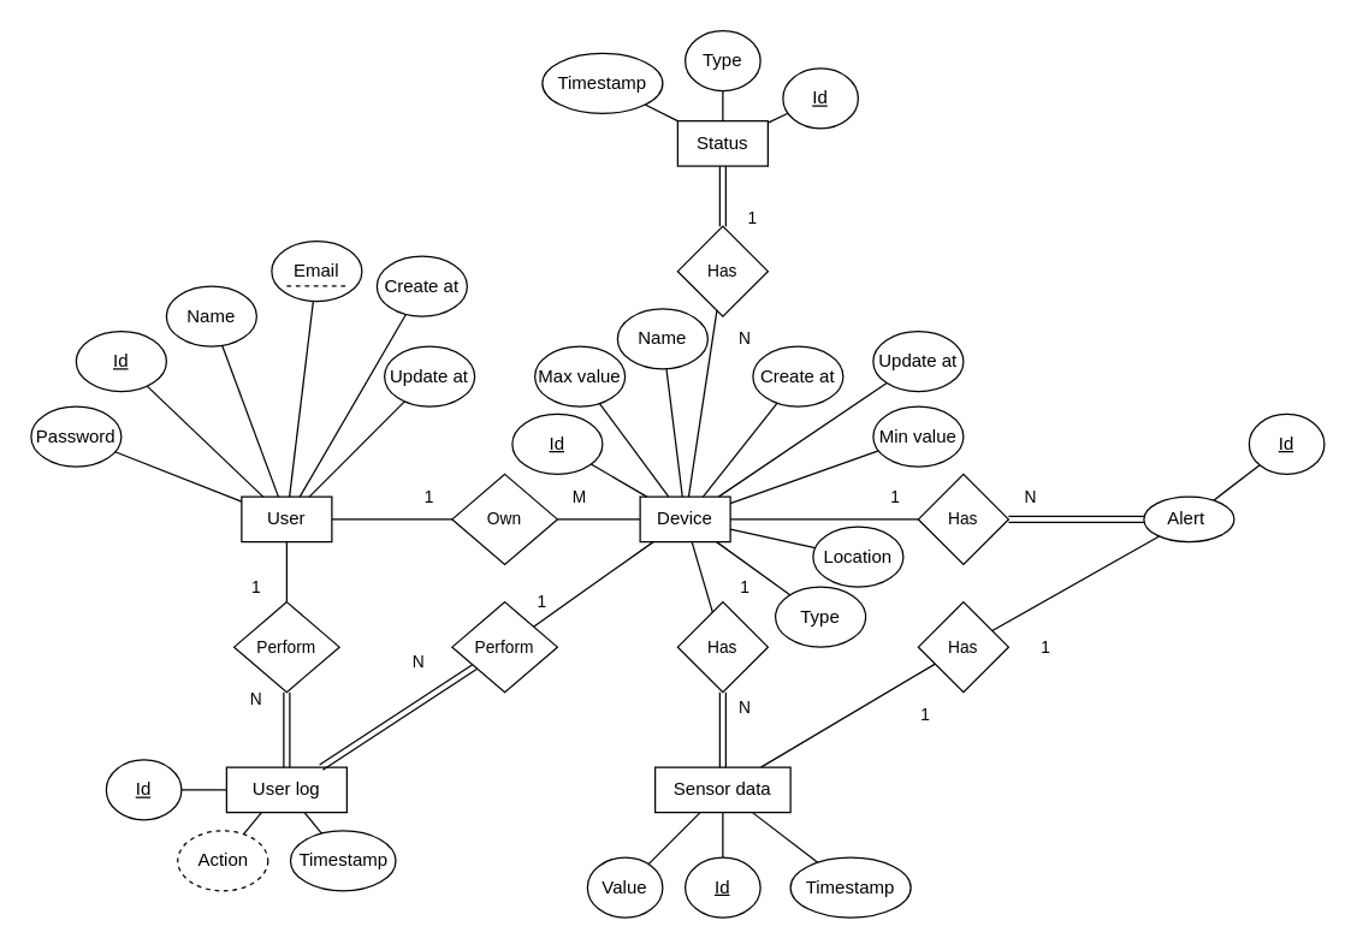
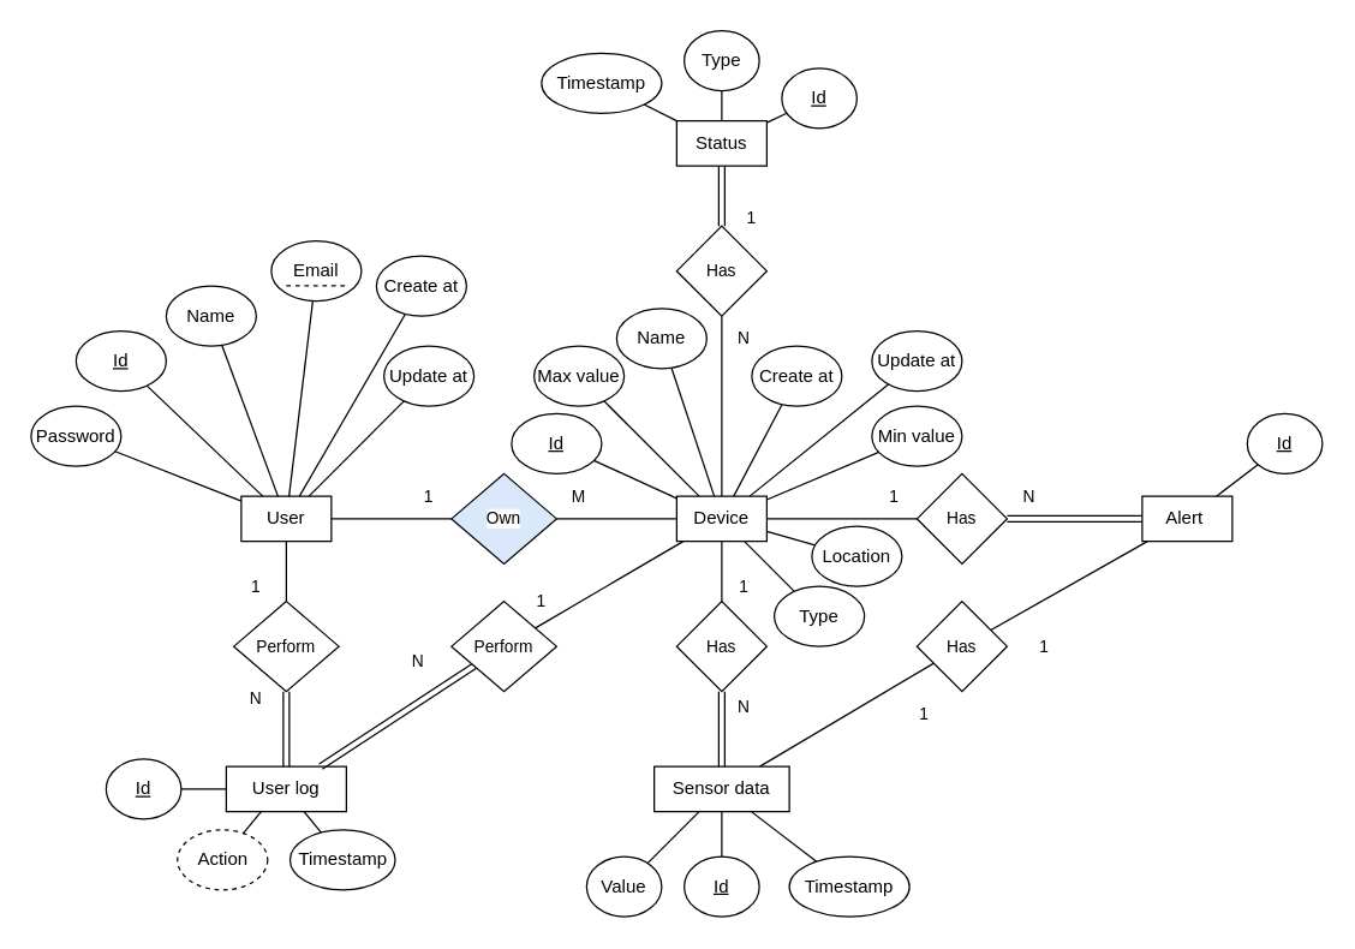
  <mxCell id="0" />
  <mxCell id="1" parent="0" />
  <mxCell id="2" style="edgeStyle=none;shape=connector;rounded=0;orthogonalLoop=1;jettySize=auto;html=1;strokeColor=default;align=center;verticalAlign=middle;fontFamily=Helvetica;fontSize=11;fontColor=default;labelBackgroundColor=default;endArrow=none;endFill=0;" parent="1" source="52" target="11" edge="1"><mxGeometry relative="1" as="geometry" /></mxCell>
  <mxCell id="3" style="edgeStyle=none;shape=connector;rounded=0;orthogonalLoop=1;jettySize=auto;html=1;strokeColor=default;align=center;verticalAlign=middle;fontFamily=Helvetica;fontSize=11;fontColor=default;labelBackgroundColor=default;endArrow=none;endFill=0;" parent="1" source="41" target="11" edge="1"><mxGeometry relative="1" as="geometry" /></mxCell>
  <mxCell id="4" value="" style="edgeStyle=none;shape=connector;rounded=0;orthogonalLoop=1;jettySize=auto;html=1;strokeColor=default;align=center;verticalAlign=middle;fontFamily=Helvetica;fontSize=11;fontColor=default;labelBackgroundColor=default;endArrow=none;endFill=0;" parent="1" source="6" target="28" edge="1"><mxGeometry relative="1" as="geometry" /></mxCell>
  <mxCell id="5" value="" style="edgeStyle=orthogonalEdgeStyle;rounded=0;orthogonalLoop=1;jettySize=auto;html=1;startArrow=none;startFill=0;endArrow=none;endFill=0;" parent="1" source="6" target="67" edge="1"><mxGeometry relative="1" as="geometry" /></mxCell>
  <mxCell id="6" value="User" style="rounded=0;whiteSpace=wrap;html=1;" parent="1" vertex="1"><mxGeometry x="160" y="330" width="60" height="30" as="geometry" /></mxCell>
  <mxCell id="7" value="" style="edgeStyle=none;shape=connector;rounded=0;orthogonalLoop=1;jettySize=auto;html=1;strokeColor=default;align=center;verticalAlign=middle;fontFamily=Helvetica;fontSize=11;fontColor=default;labelBackgroundColor=default;endArrow=none;endFill=0;" parent="1" source="11" target="47" edge="1"><mxGeometry relative="1" as="geometry" /></mxCell>
  <mxCell id="8" value="" style="edgeStyle=none;shape=connector;rounded=0;orthogonalLoop=1;jettySize=auto;html=1;strokeColor=default;align=center;verticalAlign=middle;fontFamily=Helvetica;fontSize=11;fontColor=default;labelBackgroundColor=default;endArrow=none;endFill=0;" parent="1" source="11" target="55" edge="1"><mxGeometry relative="1" as="geometry" /></mxCell>
  <mxCell id="9" style="edgeStyle=none;shape=connector;rounded=0;orthogonalLoop=1;jettySize=auto;html=1;strokeColor=default;align=center;verticalAlign=middle;fontFamily=Helvetica;fontSize=11;fontColor=default;labelBackgroundColor=default;startArrow=none;startFill=0;endArrow=none;endFill=0;" parent="1" source="11" target="69" edge="1"><mxGeometry relative="1" as="geometry" /></mxCell>
  <mxCell id="10" style="rounded=0;orthogonalLoop=1;jettySize=auto;html=1;endArrow=none;endFill=0;" edge="1" parent="1" source="11" target="76"><mxGeometry relative="1" as="geometry" /></mxCell>
- <mxCell id="11" value="&lt;div&gt;Device&lt;/div&gt;" style="rounded=0;whiteSpace=wrap;html=1;" parent="1" vertex="1"><mxGeometry x="425" y="330" width="60" height="30" as="geometry" /></mxCell>
+ <mxCell id="11" value="&lt;div&gt;Device&lt;/div&gt;" style="rounded=0;whiteSpace=wrap;html=1;" parent="1" vertex="1"><mxGeometry x="450" y="330" width="60" height="30" as="geometry" /></mxCell>
  <mxCell id="12" style="rounded=0;orthogonalLoop=1;jettySize=auto;html=1;endArrow=none;endFill=0;" parent="1" source="14" target="64" edge="1"><mxGeometry relative="1" as="geometry" /></mxCell>
  <mxCell id="13" style="edgeStyle=none;shape=connector;rounded=0;orthogonalLoop=1;jettySize=auto;html=1;strokeColor=default;align=center;verticalAlign=middle;fontFamily=Helvetica;fontSize=11;fontColor=default;labelBackgroundColor=default;endArrow=none;endFill=0;" edge="1" parent="1" source="14" target="86"><mxGeometry relative="1" as="geometry" /></mxCell>
  <mxCell id="14" value="&lt;div&gt;Sensor data&lt;/div&gt;" style="rounded=0;whiteSpace=wrap;html=1;" parent="1" vertex="1"><mxGeometry x="435" y="510" width="90" height="30" as="geometry" /></mxCell>
  <mxCell id="15" style="rounded=0;orthogonalLoop=1;jettySize=auto;html=1;endArrow=none;endFill=0;" parent="1" source="16" target="6" edge="1"><mxGeometry relative="1" as="geometry" /></mxCell>
  <mxCell id="16" value="&lt;u&gt;Id&lt;/u&gt;" style="ellipse;whiteSpace=wrap;html=1;" parent="1" vertex="1"><mxGeometry x="50" y="220" width="60" height="40" as="geometry" /></mxCell>
  <mxCell id="17" value="" style="edgeStyle=none;shape=connector;rounded=0;orthogonalLoop=1;jettySize=auto;html=1;strokeColor=default;align=center;verticalAlign=middle;fontFamily=Helvetica;fontSize=11;fontColor=default;labelBackgroundColor=default;endArrow=none;endFill=0;" parent="1" source="18" target="6" edge="1"><mxGeometry relative="1" as="geometry" /></mxCell>
  <mxCell id="18" value="Name" style="ellipse;whiteSpace=wrap;html=1;" parent="1" vertex="1"><mxGeometry x="110" y="190" width="60" height="40" as="geometry" /></mxCell>
  <mxCell id="19" style="edgeStyle=none;shape=connector;rounded=0;orthogonalLoop=1;jettySize=auto;html=1;strokeColor=default;align=center;verticalAlign=middle;fontFamily=Helvetica;fontSize=11;fontColor=default;labelBackgroundColor=default;endArrow=none;endFill=0;" parent="1" source="20" target="6" edge="1"><mxGeometry relative="1" as="geometry" /></mxCell>
  <mxCell id="20" value="Email" style="ellipse;whiteSpace=wrap;html=1;" parent="1" vertex="1"><mxGeometry x="180" y="160" width="60" height="40" as="geometry" /></mxCell>
  <mxCell id="21" style="edgeStyle=none;shape=connector;rounded=0;orthogonalLoop=1;jettySize=auto;html=1;strokeColor=default;align=center;verticalAlign=middle;fontFamily=Helvetica;fontSize=11;fontColor=default;labelBackgroundColor=default;endArrow=none;endFill=0;" parent="1" source="22" target="6" edge="1"><mxGeometry relative="1" as="geometry" /></mxCell>
  <mxCell id="22" value="Password" style="ellipse;whiteSpace=wrap;html=1;" parent="1" vertex="1"><mxGeometry x="20" y="270" width="60" height="40" as="geometry" /></mxCell>
  <mxCell id="23" style="edgeStyle=none;shape=connector;rounded=0;orthogonalLoop=1;jettySize=auto;html=1;strokeColor=default;align=center;verticalAlign=middle;fontFamily=Helvetica;fontSize=11;fontColor=default;labelBackgroundColor=default;endArrow=none;endFill=0;" parent="1" source="24" target="6" edge="1"><mxGeometry relative="1" as="geometry" /></mxCell>
  <mxCell id="24" value="Create at" style="ellipse;whiteSpace=wrap;html=1;" parent="1" vertex="1"><mxGeometry x="250" y="170" width="60" height="40" as="geometry" /></mxCell>
  <mxCell id="25" style="edgeStyle=none;shape=connector;rounded=0;orthogonalLoop=1;jettySize=auto;html=1;strokeColor=default;align=center;verticalAlign=middle;fontFamily=Helvetica;fontSize=11;fontColor=default;labelBackgroundColor=default;endArrow=none;endFill=0;" parent="1" source="26" target="6" edge="1"><mxGeometry relative="1" as="geometry" /></mxCell>
  <mxCell id="26" value="Update at" style="ellipse;whiteSpace=wrap;html=1;" parent="1" vertex="1"><mxGeometry x="255" y="230" width="60" height="40" as="geometry" /></mxCell>
  <mxCell id="27" value="" style="edgeStyle=none;shape=connector;rounded=0;orthogonalLoop=1;jettySize=auto;html=1;strokeColor=default;align=center;verticalAlign=middle;fontFamily=Helvetica;fontSize=11;fontColor=default;labelBackgroundColor=default;endArrow=none;endFill=0;" parent="1" source="28" target="11" edge="1"><mxGeometry relative="1" as="geometry" /></mxCell>
- <mxCell id="28" value="Own" style="rhombus;whiteSpace=wrap;html=1;fontFamily=Helvetica;fontSize=11;fontColor=default;labelBackgroundColor=default;" parent="1" vertex="1"><mxGeometry x="300" y="315" width="70" height="60" as="geometry" /></mxCell>
+ <mxCell id="28" value="Own" style="rhombus;whiteSpace=wrap;html=1;fontFamily=Helvetica;fontSize=11;fontColor=default;labelBackgroundColor=default;fillColor=#dae8fc;" parent="1" vertex="1"><mxGeometry x="300" y="315" width="70" height="60" as="geometry" /></mxCell>
  <mxCell id="29" value="1" style="text;html=1;align=center;verticalAlign=middle;whiteSpace=wrap;rounded=0;fontFamily=Helvetica;fontSize=11;fontColor=default;labelBackgroundColor=default;" parent="1" vertex="1"><mxGeometry x="270" y="315" width="30" height="30" as="geometry" /></mxCell>
  <mxCell id="30" value="M" style="text;html=1;align=center;verticalAlign=middle;whiteSpace=wrap;rounded=0;fontFamily=Helvetica;fontSize=11;fontColor=default;labelBackgroundColor=default;" parent="1" vertex="1"><mxGeometry x="370" y="315" width="30" height="30" as="geometry" /></mxCell>
  <mxCell id="31" style="edgeStyle=none;shape=connector;rounded=0;orthogonalLoop=1;jettySize=auto;html=1;strokeColor=default;align=center;verticalAlign=middle;fontFamily=Helvetica;fontSize=11;fontColor=default;labelBackgroundColor=default;endArrow=none;endFill=0;" parent="1" source="32" target="11" edge="1"><mxGeometry relative="1" as="geometry" /></mxCell>
  <mxCell id="32" value="&lt;u&gt;Id&lt;/u&gt;" style="ellipse;whiteSpace=wrap;html=1;" parent="1" vertex="1"><mxGeometry x="340" y="275" width="60" height="40" as="geometry" /></mxCell>
  <mxCell id="33" style="edgeStyle=none;shape=connector;rounded=0;orthogonalLoop=1;jettySize=auto;html=1;strokeColor=default;align=center;verticalAlign=middle;fontFamily=Helvetica;fontSize=11;fontColor=default;labelBackgroundColor=default;endArrow=none;endFill=0;" parent="1" source="34" target="11" edge="1"><mxGeometry relative="1" as="geometry" /></mxCell>
  <mxCell id="34" value="Name" style="ellipse;whiteSpace=wrap;html=1;" parent="1" vertex="1"><mxGeometry x="410" y="205" width="60" height="40" as="geometry" /></mxCell>
  <mxCell id="35" style="edgeStyle=none;shape=connector;rounded=0;orthogonalLoop=1;jettySize=auto;html=1;strokeColor=default;align=center;verticalAlign=middle;fontFamily=Helvetica;fontSize=11;fontColor=default;labelBackgroundColor=default;endArrow=none;endFill=0;" parent="1" source="36" target="11" edge="1"><mxGeometry relative="1" as="geometry" /></mxCell>
  <mxCell id="36" value="Type" style="ellipse;whiteSpace=wrap;html=1;" parent="1" vertex="1"><mxGeometry x="515" y="390" width="60" height="40" as="geometry" /></mxCell>
  <mxCell id="37" style="edgeStyle=none;shape=connector;rounded=0;orthogonalLoop=1;jettySize=auto;html=1;strokeColor=default;align=center;verticalAlign=middle;fontFamily=Helvetica;fontSize=11;fontColor=default;labelBackgroundColor=default;endArrow=none;endFill=0;" parent="1" source="39" target="11" edge="1"><mxGeometry relative="1" as="geometry" /></mxCell>
  <mxCell id="38" style="edgeStyle=none;shape=connector;rounded=0;orthogonalLoop=1;jettySize=auto;html=1;strokeColor=default;align=center;verticalAlign=middle;fontFamily=Helvetica;fontSize=11;fontColor=default;labelBackgroundColor=default;endArrow=none;endFill=0;" parent="1" source="40" target="11" edge="1"><mxGeometry relative="1" as="geometry" /></mxCell>
  <mxCell id="39" value="Location" style="ellipse;whiteSpace=wrap;html=1;" parent="1" vertex="1"><mxGeometry x="540" y="350" width="60" height="40" as="geometry" /></mxCell>
  <mxCell id="40" value="Create at" style="ellipse;whiteSpace=wrap;html=1;" parent="1" vertex="1"><mxGeometry x="500" y="230" width="60" height="40" as="geometry" /></mxCell>
  <mxCell id="41" value="Update at" style="ellipse;whiteSpace=wrap;html=1;" parent="1" vertex="1"><mxGeometry x="580" y="220" width="60" height="40" as="geometry" /></mxCell>
  <mxCell id="42" style="edgeStyle=none;shape=connector;rounded=0;orthogonalLoop=1;jettySize=auto;html=1;strokeColor=default;align=center;verticalAlign=middle;fontFamily=Helvetica;fontSize=11;fontColor=default;labelBackgroundColor=default;endArrow=none;endFill=0;" parent="1" source="43" edge="1"><mxGeometry relative="1" as="geometry"><mxPoint x="173.263" y="539.997" as="targetPoint" /></mxGeometry></mxCell>
  <mxCell id="43" value="Action" style="ellipse;whiteSpace=wrap;html=1;dashed=1;" parent="1" vertex="1"><mxGeometry x="117.5" y="552.2" width="60" height="40" as="geometry" /></mxCell>
  <mxCell id="44" style="edgeStyle=none;shape=connector;rounded=0;orthogonalLoop=1;jettySize=auto;html=1;strokeColor=default;align=center;verticalAlign=middle;fontFamily=Helvetica;fontSize=11;fontColor=default;labelBackgroundColor=default;endArrow=none;endFill=0;" parent="1" source="45" edge="1"><mxGeometry relative="1" as="geometry"><mxPoint x="201.737" y="539.997" as="targetPoint" /></mxGeometry></mxCell>
  <mxCell id="45" value="Timestamp" style="ellipse;whiteSpace=wrap;html=1;" parent="1" vertex="1"><mxGeometry x="192.5" y="552.2" width="70" height="40" as="geometry" /></mxCell>
  <mxCell id="46" value="" style="edgeStyle=none;shape=link;rounded=0;orthogonalLoop=1;jettySize=auto;html=1;strokeColor=default;align=center;verticalAlign=middle;fontFamily=Helvetica;fontSize=11;fontColor=default;labelBackgroundColor=default;endArrow=none;endFill=0;" parent="1" source="47" target="14" edge="1"><mxGeometry relative="1" as="geometry" /></mxCell>
  <mxCell id="47" value="Has" style="rhombus;whiteSpace=wrap;html=1;fontFamily=Helvetica;fontSize=11;fontColor=default;labelBackgroundColor=default;" parent="1" vertex="1"><mxGeometry x="450" y="400" width="60" height="60" as="geometry" /></mxCell>
  <mxCell id="48" value="N" style="text;html=1;align=center;verticalAlign=middle;whiteSpace=wrap;rounded=0;fontFamily=Helvetica;fontSize=11;fontColor=default;labelBackgroundColor=default;" parent="1" vertex="1"><mxGeometry x="480" y="455" width="30" height="30" as="geometry" /></mxCell>
  <mxCell id="49" value="1" style="text;html=1;align=center;verticalAlign=middle;whiteSpace=wrap;rounded=0;fontFamily=Helvetica;fontSize=11;fontColor=default;labelBackgroundColor=default;" parent="1" vertex="1"><mxGeometry x="480" y="375" width="30" height="30" as="geometry" /></mxCell>
  <mxCell id="50" style="edgeStyle=none;shape=connector;rounded=0;orthogonalLoop=1;jettySize=auto;html=1;strokeColor=default;align=center;verticalAlign=middle;fontFamily=Helvetica;fontSize=11;fontColor=default;labelBackgroundColor=default;endArrow=none;endFill=0;" parent="1" source="51" target="11" edge="1"><mxGeometry relative="1" as="geometry" /></mxCell>
  <mxCell id="51" value="Min value" style="ellipse;whiteSpace=wrap;html=1;" parent="1" vertex="1"><mxGeometry x="580" y="270" width="60" height="40" as="geometry" /></mxCell>
  <mxCell id="52" value="Max value" style="ellipse;whiteSpace=wrap;html=1;" parent="1" vertex="1"><mxGeometry x="355" y="230" width="60" height="40" as="geometry" /></mxCell>
- <mxCell id="53" value="&lt;div&gt;Alert&amp;nbsp;&lt;/div&gt;" style="ellipse;whiteSpace=wrap;html=1;" parent="1" vertex="1"><mxGeometry x="760" y="330" width="60" height="30" as="geometry" /></mxCell>
+ <mxCell id="53" value="&lt;div&gt;Alert&amp;nbsp;&lt;/div&gt;" style="rounded=0;whiteSpace=wrap;html=1;" parent="1" vertex="1"><mxGeometry x="760" y="330" width="60" height="30" as="geometry" /></mxCell>
  <mxCell id="54" value="" style="edgeStyle=none;shape=link;rounded=0;orthogonalLoop=1;jettySize=auto;html=1;strokeColor=default;align=center;verticalAlign=middle;fontFamily=Helvetica;fontSize=11;fontColor=default;labelBackgroundColor=default;endArrow=none;endFill=0;" parent="1" source="55" target="53" edge="1"><mxGeometry relative="1" as="geometry" /></mxCell>
  <mxCell id="55" value="Has" style="rhombus;whiteSpace=wrap;html=1;fontFamily=Helvetica;fontSize=11;fontColor=default;labelBackgroundColor=default;" parent="1" vertex="1"><mxGeometry x="610" y="315" width="60" height="60" as="geometry" /></mxCell>
  <mxCell id="56" value="1" style="text;html=1;align=center;verticalAlign=middle;whiteSpace=wrap;rounded=0;fontFamily=Helvetica;fontSize=11;fontColor=default;labelBackgroundColor=default;" parent="1" vertex="1"><mxGeometry x="580" y="315" width="30" height="30" as="geometry" /></mxCell>
  <mxCell id="57" value="N" style="text;html=1;align=center;verticalAlign=middle;whiteSpace=wrap;rounded=0;fontFamily=Helvetica;fontSize=11;fontColor=default;labelBackgroundColor=default;" parent="1" vertex="1"><mxGeometry x="670" y="315" width="30" height="30" as="geometry" /></mxCell>
  <mxCell id="58" style="edgeStyle=none;shape=connector;rounded=0;orthogonalLoop=1;jettySize=auto;html=1;strokeColor=default;align=center;verticalAlign=middle;fontFamily=Helvetica;fontSize=11;fontColor=default;labelBackgroundColor=default;endArrow=none;endFill=0;" parent="1" source="59" target="53" edge="1"><mxGeometry relative="1" as="geometry" /></mxCell>
  <mxCell id="59" value="&lt;u&gt;Id&lt;/u&gt;" style="ellipse;whiteSpace=wrap;html=1;" parent="1" vertex="1"><mxGeometry x="830" y="275" width="50" height="40" as="geometry" /></mxCell>
  <mxCell id="60" style="edgeStyle=none;shape=connector;rounded=0;orthogonalLoop=1;jettySize=auto;html=1;strokeColor=default;align=center;verticalAlign=middle;fontFamily=Helvetica;fontSize=11;fontColor=default;labelBackgroundColor=default;endArrow=none;endFill=0;" parent="1" source="61" target="14" edge="1"><mxGeometry relative="1" as="geometry" /></mxCell>
  <mxCell id="61" value="Value" style="ellipse;whiteSpace=wrap;html=1;" parent="1" vertex="1"><mxGeometry x="390" y="570" width="50" height="40" as="geometry" /></mxCell>
  <mxCell id="62" style="edgeStyle=none;shape=connector;rounded=0;orthogonalLoop=1;jettySize=auto;html=1;strokeColor=default;align=center;verticalAlign=middle;fontFamily=Helvetica;fontSize=11;fontColor=default;labelBackgroundColor=default;endArrow=none;endFill=0;" parent="1" source="63" target="14" edge="1"><mxGeometry relative="1" as="geometry" /></mxCell>
  <mxCell id="63" value="&lt;u&gt;Id&lt;/u&gt;" style="ellipse;whiteSpace=wrap;html=1;" parent="1" vertex="1"><mxGeometry x="455" y="570" width="50" height="40" as="geometry" /></mxCell>
  <mxCell id="64" value="Timestamp" style="ellipse;whiteSpace=wrap;html=1;" parent="1" vertex="1"><mxGeometry x="525" y="570" width="80" height="40" as="geometry" /></mxCell>
  <mxCell id="65" value="User log" style="rounded=0;whiteSpace=wrap;html=1;" parent="1" vertex="1"><mxGeometry x="150" y="510" width="80" height="30" as="geometry" /></mxCell>
  <mxCell id="66" value="" style="shape=link;rounded=0;orthogonalLoop=1;jettySize=auto;html=1;strokeColor=default;align=center;verticalAlign=middle;fontFamily=Helvetica;fontSize=11;fontColor=default;labelBackgroundColor=default;startArrow=none;startFill=0;endArrow=none;endFill=0;" parent="1" source="67" target="65" edge="1"><mxGeometry relative="1" as="geometry" /></mxCell>
  <mxCell id="67" value="Perform" style="rhombus;whiteSpace=wrap;html=1;fontFamily=Helvetica;fontSize=11;fontColor=default;labelBackgroundColor=default;" parent="1" vertex="1"><mxGeometry x="155" y="400" width="70" height="60" as="geometry" /></mxCell>
  <mxCell id="68" style="edgeStyle=none;shape=link;rounded=0;orthogonalLoop=1;jettySize=auto;html=1;strokeColor=default;align=center;verticalAlign=middle;fontFamily=Helvetica;fontSize=11;fontColor=default;labelBackgroundColor=default;startArrow=none;startFill=0;endArrow=none;endFill=0;" parent="1" source="69" target="65" edge="1"><mxGeometry relative="1" as="geometry" /></mxCell>
  <mxCell id="69" value="Perform" style="rhombus;whiteSpace=wrap;html=1;fontFamily=Helvetica;fontSize=11;fontColor=default;labelBackgroundColor=default;" parent="1" vertex="1"><mxGeometry x="300" y="400" width="70" height="60" as="geometry" /></mxCell>
  <mxCell id="70" value="N" style="text;html=1;align=center;verticalAlign=middle;whiteSpace=wrap;rounded=0;fontFamily=Helvetica;fontSize=11;fontColor=default;labelBackgroundColor=default;" parent="1" vertex="1"><mxGeometry x="262.5" y="425" width="30" height="30" as="geometry" /></mxCell>
  <mxCell id="71" value="1" style="text;html=1;align=center;verticalAlign=middle;whiteSpace=wrap;rounded=0;fontFamily=Helvetica;fontSize=11;fontColor=default;labelBackgroundColor=default;" parent="1" vertex="1"><mxGeometry x="345" y="385" width="30" height="30" as="geometry" /></mxCell>
  <mxCell id="72" value="N" style="text;html=1;align=center;verticalAlign=middle;whiteSpace=wrap;rounded=0;fontFamily=Helvetica;fontSize=11;fontColor=default;labelBackgroundColor=default;" parent="1" vertex="1"><mxGeometry x="155" y="450" width="30" height="30" as="geometry" /></mxCell>
  <mxCell id="73" value="1" style="text;html=1;align=center;verticalAlign=middle;whiteSpace=wrap;rounded=0;fontFamily=Helvetica;fontSize=11;fontColor=default;labelBackgroundColor=default;" parent="1" vertex="1"><mxGeometry x="155" y="375" width="30" height="30" as="geometry" /></mxCell>
  <mxCell id="74" value="&lt;div&gt;Status&lt;/div&gt;" style="rounded=0;whiteSpace=wrap;html=1;" vertex="1" parent="1"><mxGeometry x="450" y="80" width="60" height="30" as="geometry" /></mxCell>
  <mxCell id="75" style="edgeStyle=none;shape=link;rounded=0;orthogonalLoop=1;jettySize=auto;html=1;strokeColor=default;align=center;verticalAlign=middle;fontFamily=Helvetica;fontSize=11;fontColor=default;labelBackgroundColor=default;endArrow=none;endFill=0;" edge="1" parent="1" source="76" target="74"><mxGeometry relative="1" as="geometry" /></mxCell>
  <mxCell id="76" value="Has" style="rhombus;whiteSpace=wrap;html=1;fontFamily=Helvetica;fontSize=11;fontColor=default;labelBackgroundColor=default;" vertex="1" parent="1"><mxGeometry x="450" y="150" width="60" height="60" as="geometry" /></mxCell>
  <mxCell id="77" style="edgeStyle=none;shape=connector;rounded=0;orthogonalLoop=1;jettySize=auto;html=1;strokeColor=default;align=center;verticalAlign=middle;fontFamily=Helvetica;fontSize=11;fontColor=default;labelBackgroundColor=default;endArrow=none;endFill=0;" edge="1" parent="1" source="78" target="74"><mxGeometry relative="1" as="geometry" /></mxCell>
  <mxCell id="78" value="Timestamp" style="ellipse;whiteSpace=wrap;html=1;" vertex="1" parent="1"><mxGeometry x="360" y="35" width="80" height="40" as="geometry" /></mxCell>
  <mxCell id="79" style="edgeStyle=none;shape=connector;rounded=0;orthogonalLoop=1;jettySize=auto;html=1;strokeColor=default;align=center;verticalAlign=middle;fontFamily=Helvetica;fontSize=11;fontColor=default;labelBackgroundColor=default;endArrow=none;endFill=0;" edge="1" parent="1" source="80" target="74"><mxGeometry relative="1" as="geometry" /></mxCell>
  <mxCell id="80" value="Type" style="ellipse;whiteSpace=wrap;html=1;" vertex="1" parent="1"><mxGeometry x="455" y="20" width="50" height="40" as="geometry" /></mxCell>
  <mxCell id="81" style="edgeStyle=none;shape=connector;rounded=0;orthogonalLoop=1;jettySize=auto;html=1;strokeColor=default;align=center;verticalAlign=middle;fontFamily=Helvetica;fontSize=11;fontColor=default;labelBackgroundColor=default;endArrow=none;endFill=0;" edge="1" parent="1" source="82" target="74"><mxGeometry relative="1" as="geometry" /></mxCell>
  <mxCell id="82" value="&lt;u&gt;Id&lt;/u&gt;" style="ellipse;whiteSpace=wrap;html=1;" vertex="1" parent="1"><mxGeometry x="520" y="45" width="50" height="40" as="geometry" /></mxCell>
  <mxCell id="83" value="N" style="text;html=1;align=center;verticalAlign=middle;whiteSpace=wrap;rounded=0;fontFamily=Helvetica;fontSize=11;fontColor=default;labelBackgroundColor=default;" vertex="1" parent="1"><mxGeometry x="480" y="210" width="30" height="30" as="geometry" /></mxCell>
  <mxCell id="84" value="1" style="text;html=1;align=center;verticalAlign=middle;whiteSpace=wrap;rounded=0;fontFamily=Helvetica;fontSize=11;fontColor=default;labelBackgroundColor=default;" vertex="1" parent="1"><mxGeometry x="485" y="130" width="30" height="30" as="geometry" /></mxCell>
  <mxCell id="85" style="edgeStyle=none;shape=connector;rounded=0;orthogonalLoop=1;jettySize=auto;html=1;strokeColor=default;align=center;verticalAlign=middle;fontFamily=Helvetica;fontSize=11;fontColor=default;labelBackgroundColor=default;endArrow=none;endFill=0;" edge="1" parent="1" source="86" target="53"><mxGeometry relative="1" as="geometry" /></mxCell>
  <mxCell id="86" value="Has" style="rhombus;whiteSpace=wrap;html=1;fontFamily=Helvetica;fontSize=11;fontColor=default;labelBackgroundColor=default;" vertex="1" parent="1"><mxGeometry x="610" y="400" width="60" height="60" as="geometry" /></mxCell>
  <mxCell id="87" value="1" style="text;html=1;align=center;verticalAlign=middle;whiteSpace=wrap;rounded=0;fontFamily=Helvetica;fontSize=11;fontColor=default;labelBackgroundColor=default;" vertex="1" parent="1"><mxGeometry x="600" y="460" width="30" height="30" as="geometry" /></mxCell>
  <mxCell id="88" value="1" style="text;html=1;align=center;verticalAlign=middle;whiteSpace=wrap;rounded=0;fontFamily=Helvetica;fontSize=11;fontColor=default;labelBackgroundColor=default;" vertex="1" parent="1"><mxGeometry x="680" y="415" width="30" height="30" as="geometry" /></mxCell>
  <mxCell id="89" value="" style="edgeStyle=none;shape=connector;rounded=0;orthogonalLoop=1;jettySize=auto;html=1;strokeColor=default;align=center;verticalAlign=middle;fontFamily=Helvetica;fontSize=11;fontColor=default;labelBackgroundColor=default;endArrow=none;endFill=0;" edge="1" parent="1" source="90" target="65"><mxGeometry relative="1" as="geometry" /></mxCell>
  <mxCell id="90" value="&lt;u&gt;Id&lt;/u&gt;" style="ellipse;whiteSpace=wrap;html=1;" vertex="1" parent="1"><mxGeometry x="70" y="505" width="50" height="40" as="geometry" /></mxCell>
  <mxCell id="91" value="" style="endArrow=none;dashed=1;html=1;rounded=0;strokeColor=default;align=center;verticalAlign=middle;fontFamily=Helvetica;fontSize=11;fontColor=default;labelBackgroundColor=default;" edge="1" parent="1"><mxGeometry width="50" height="50" relative="1" as="geometry"><mxPoint x="190" y="189.71" as="sourcePoint" /><mxPoint x="230" y="189.71" as="targetPoint" /></mxGeometry></mxCell>
